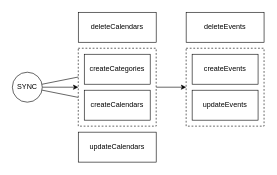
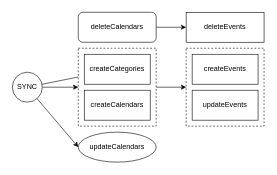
  <mxCell id="0" />
  <mxCell id="1" parent="0" />
  <mxCell id="2" style="edgeStyle=none;rounded=0;orthogonalLoop=1;jettySize=auto;html=1;entryX=0;entryY=0.5;entryDx=0;entryDy=0;" edge="1" parent="1" source="11" target="14"><mxGeometry relative="1" as="geometry" /></mxCell>
  <mxCell id="3" style="edgeStyle=none;rounded=0;orthogonalLoop=1;jettySize=auto;html=1;" edge="1" parent="1" source="6" target="12"><mxGeometry relative="1" as="geometry" /></mxCell>
  <mxCell id="4" style="edgeStyle=none;rounded=0;orthogonalLoop=1;jettySize=auto;html=1;entryX=0;entryY=0.5;entryDx=0;entryDy=0;" edge="1" parent="1" source="6" target="11"><mxGeometry relative="1" as="geometry" /></mxCell>
- <mxCell id="5" style="edgeStyle=none;rounded=0;orthogonalLoop=1;jettySize=auto;html=1;" edge="1" parent="1" source="6" target="13"><mxGeometry relative="1" as="geometry" /></mxCell>
+ <mxCell id="5" style="edgeStyle=none;rounded=0;orthogonalLoop=1;jettySize=auto;html=1;entryX=0;entryY=0.5;entryDx=0;entryDy=0;" edge="1" parent="1" source="6" target="9"><mxGeometry relative="1" as="geometry" /></mxCell>
  <mxCell id="6" value="SYNC" style="ellipse;whiteSpace=wrap;html=1;aspect=fixed;" vertex="1" parent="1"><mxGeometry x="20" y="120" width="50" height="50" as="geometry" /></mxCell>
- <mxCell id="8" value="deleteCalendars" style="rounded=0;whiteSpace=wrap;html=1;" vertex="1" parent="1"><mxGeometry x="130" y="20" width="130" height="50" as="geometry" /></mxCell>
- <mxCell id="9" value="updateCalendars" style="rounded=0;whiteSpace=wrap;html=1;" vertex="1" parent="1"><mxGeometry x="130" y="220" width="130" height="50" as="geometry" /></mxCell>
+ <mxCell id="7" style="edgeStyle=orthogonalEdgeStyle;rounded=0;orthogonalLoop=1;jettySize=auto;html=1;" edge="1" parent="1" source="8" target="10"><mxGeometry relative="1" as="geometry" /></mxCell>
+ <mxCell id="8" value="deleteCalendars" style="whiteSpace=wrap;html=1;rounded=1;" vertex="1" parent="1"><mxGeometry x="130" y="20" width="130" height="50" as="geometry" /></mxCell>
+ <mxCell id="9" value="updateCalendars" style="ellipse;whiteSpace=wrap;html=1;" vertex="1" parent="1"><mxGeometry x="130" y="220" width="130" height="50" as="geometry" /></mxCell>
  <mxCell id="10" value="deleteEvents" style="rounded=0;whiteSpace=wrap;html=1;" vertex="1" parent="1"><mxGeometry x="310" y="20" width="130" height="50" as="geometry" /></mxCell>
  <mxCell id="11" value="" style="rounded=0;whiteSpace=wrap;html=1;dashed=1;" vertex="1" parent="1"><mxGeometry x="130" y="80" width="130" height="130" as="geometry" /></mxCell>
  <mxCell id="12" value="createCategories" style="rounded=0;whiteSpace=wrap;html=1;" vertex="1" parent="1"><mxGeometry x="140" y="90" width="110" height="50" as="geometry" /></mxCell>
  <mxCell id="13" value="createCalendars" style="rounded=0;whiteSpace=wrap;html=1;" vertex="1" parent="1"><mxGeometry x="140" y="150" width="110" height="50" as="geometry" /></mxCell>
  <mxCell id="14" value="" style="rounded=0;whiteSpace=wrap;html=1;dashed=1;" vertex="1" parent="1"><mxGeometry x="310" y="80" width="130" height="130" as="geometry" /></mxCell>
  <mxCell id="15" value="createEvents" style="rounded=0;whiteSpace=wrap;html=1;" vertex="1" parent="1"><mxGeometry x="320" y="90" width="110" height="50" as="geometry" /></mxCell>
  <mxCell id="16" value="updateEvents" style="rounded=0;whiteSpace=wrap;html=1;" vertex="1" parent="1"><mxGeometry x="320" y="150" width="110" height="50" as="geometry" /></mxCell>
